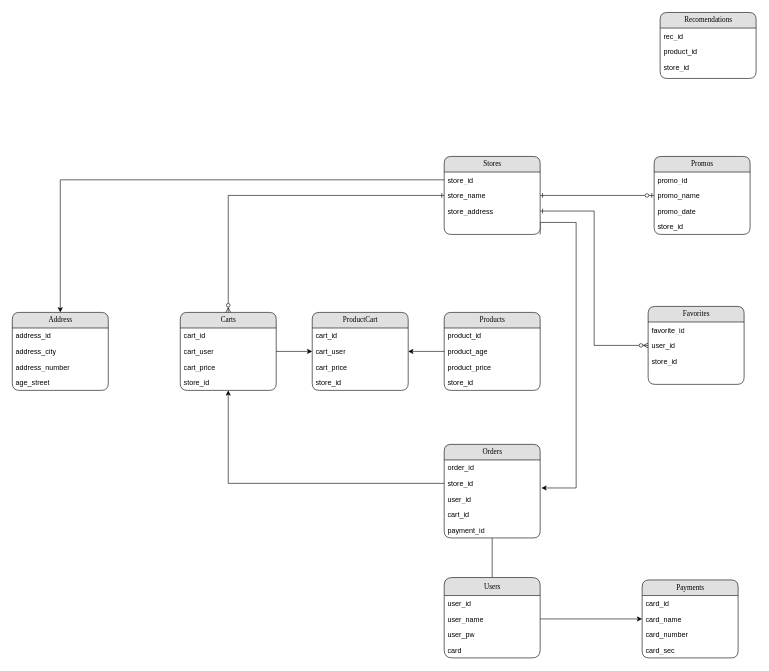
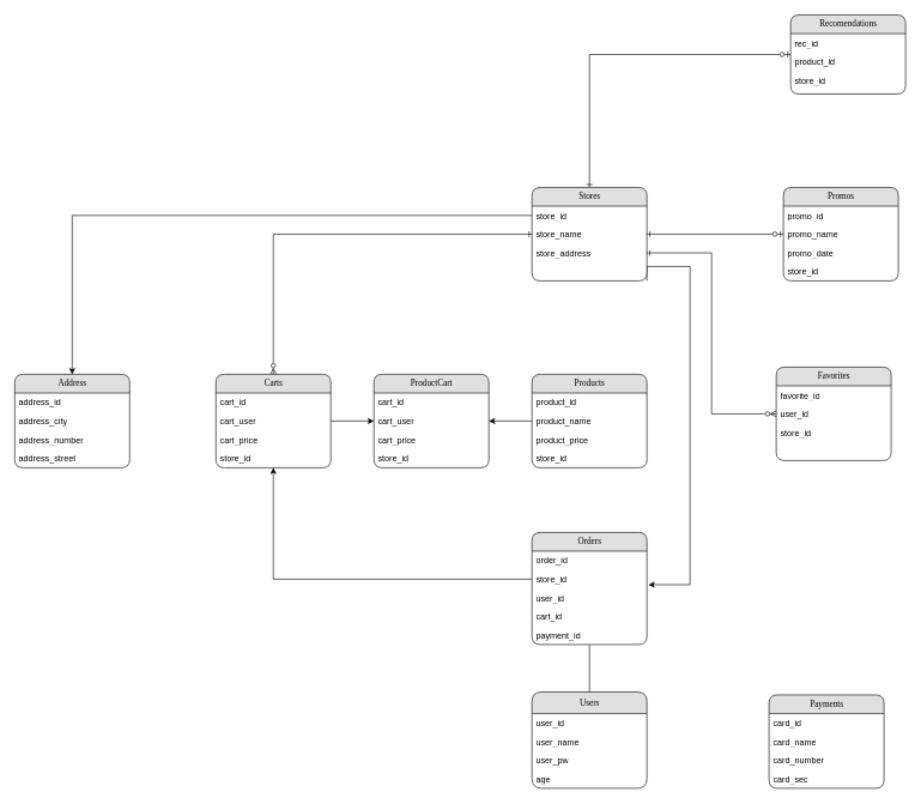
  <mxCell id="0" />
  <mxCell id="1" parent="0" />
  <mxCell id="2" style="edgeStyle=orthogonalEdgeStyle;rounded=0;orthogonalLoop=1;jettySize=auto;html=1;endArrow=none;" edge="1" parent="1" source="3" target="33"><mxGeometry relative="1" as="geometry" /></mxCell>
  <mxCell id="3" value="Users" style="swimlane;html=1;fontStyle=0;childLayout=stackLayout;horizontal=1;startSize=30;fillColor=#e0e0e0;horizontalStack=0;resizeParent=1;resizeLast=0;collapsible=1;marginBottom=0;swimlaneFillColor=#ffffff;align=center;rounded=1;shadow=0;comic=0;labelBackgroundColor=none;strokeWidth=1;fontFamily=Verdana;fontSize=12" vertex="1" parent="1"><mxGeometry x="740" y="962" width="160" height="134" as="geometry" /></mxCell>
  <mxCell id="4" value="user_id" style="text;html=1;strokeColor=none;fillColor=none;spacingLeft=4;spacingRight=4;whiteSpace=wrap;overflow=hidden;rotatable=0;points=[[0,0.5],[1,0.5]];portConstraint=eastwest;" vertex="1" parent="3"><mxGeometry y="30" width="160" height="26" as="geometry" /></mxCell>
  <mxCell id="5" value="user_name" style="text;html=1;strokeColor=none;fillColor=none;spacingLeft=4;spacingRight=4;whiteSpace=wrap;overflow=hidden;rotatable=0;points=[[0,0.5],[1,0.5]];portConstraint=eastwest;" vertex="1" parent="3"><mxGeometry y="56" width="160" height="26" as="geometry" /></mxCell>
  <mxCell id="6" value="user_pw" style="text;html=1;strokeColor=none;fillColor=none;spacingLeft=4;spacingRight=4;whiteSpace=wrap;overflow=hidden;rotatable=0;points=[[0,0.5],[1,0.5]];portConstraint=eastwest;" vertex="1" parent="3"><mxGeometry y="82" width="160" height="26" as="geometry" /></mxCell>
- <mxCell id="7" value="card" style="text;html=1;strokeColor=none;fillColor=none;spacingLeft=4;spacingRight=4;whiteSpace=wrap;overflow=hidden;rotatable=0;points=[[0,0.5],[1,0.5]];portConstraint=eastwest;" vertex="1" parent="3"><mxGeometry y="108" width="160" height="26" as="geometry" /></mxCell>
+ <mxCell id="7" value="age" style="text;html=1;strokeColor=none;fillColor=none;spacingLeft=4;spacingRight=4;whiteSpace=wrap;overflow=hidden;rotatable=0;points=[[0,0.5],[1,0.5]];portConstraint=eastwest;" vertex="1" parent="3"><mxGeometry y="108" width="160" height="26" as="geometry" /></mxCell>
  <mxCell id="8" style="edgeStyle=orthogonalEdgeStyle;rounded=0;orthogonalLoop=1;jettySize=auto;html=1;exitX=1;exitY=1;exitDx=0;exitDy=0;entryX=1.013;entryY=-0.204;entryDx=0;entryDy=0;entryPerimeter=0;" edge="1" parent="1" source="9" target="36"><mxGeometry relative="1" as="geometry"><Array as="points"><mxPoint x="900" y="370" /><mxPoint x="960" y="370" /><mxPoint x="960" y="813" /></Array></mxGeometry></mxCell>
  <mxCell id="9" value="Stores" style="swimlane;html=1;fontStyle=0;childLayout=stackLayout;horizontal=1;startSize=26;fillColor=#e0e0e0;horizontalStack=0;resizeParent=1;resizeLast=0;collapsible=1;marginBottom=0;swimlaneFillColor=#ffffff;align=center;rounded=1;shadow=0;comic=0;labelBackgroundColor=none;strokeWidth=1;fontFamily=Verdana;fontSize=12" vertex="1" parent="1"><mxGeometry x="740" y="260" width="160" height="130" as="geometry" /></mxCell>
  <mxCell id="10" value="store_id" style="text;html=1;strokeColor=none;fillColor=none;spacingLeft=4;spacingRight=4;whiteSpace=wrap;overflow=hidden;rotatable=0;points=[[0,0.5],[1,0.5]];portConstraint=eastwest;" vertex="1" parent="9"><mxGeometry y="26" width="160" height="26" as="geometry" /></mxCell>
  <mxCell id="11" value="store_name" style="text;html=1;strokeColor=none;fillColor=none;spacingLeft=4;spacingRight=4;whiteSpace=wrap;overflow=hidden;rotatable=0;points=[[0,0.5],[1,0.5]];portConstraint=eastwest;" vertex="1" parent="9"><mxGeometry y="52" width="160" height="26" as="geometry" /></mxCell>
  <mxCell id="12" value="store_address" style="text;html=1;strokeColor=none;fillColor=none;spacingLeft=4;spacingRight=4;whiteSpace=wrap;overflow=hidden;rotatable=0;points=[[0,0.5],[1,0.5]];portConstraint=eastwest;" vertex="1" parent="9"><mxGeometry y="78" width="160" height="26" as="geometry" /></mxCell>
  <mxCell id="13" value="&lt;div&gt;Address&lt;/div&gt;" style="swimlane;html=1;fontStyle=0;childLayout=stackLayout;horizontal=1;startSize=26;fillColor=#e0e0e0;horizontalStack=0;resizeParent=1;resizeLast=0;collapsible=1;marginBottom=0;swimlaneFillColor=#ffffff;align=center;rounded=1;shadow=0;comic=0;labelBackgroundColor=none;strokeWidth=1;fontFamily=Verdana;fontSize=12" vertex="1" parent="1"><mxGeometry x="20" y="520" width="160" height="130" as="geometry" /></mxCell>
  <mxCell id="14" value="address_id" style="text;html=1;strokeColor=none;fillColor=none;spacingLeft=4;spacingRight=4;whiteSpace=wrap;overflow=hidden;rotatable=0;points=[[0,0.5],[1,0.5]];portConstraint=eastwest;" vertex="1" parent="13"><mxGeometry y="26" width="160" height="26" as="geometry" /></mxCell>
  <mxCell id="15" value="address_city" style="text;html=1;strokeColor=none;fillColor=none;spacingLeft=4;spacingRight=4;whiteSpace=wrap;overflow=hidden;rotatable=0;points=[[0,0.5],[1,0.5]];portConstraint=eastwest;" vertex="1" parent="13"><mxGeometry y="52" width="160" height="26" as="geometry" /></mxCell>
  <mxCell id="16" value="address_number" style="text;html=1;strokeColor=none;fillColor=none;spacingLeft=4;spacingRight=4;whiteSpace=wrap;overflow=hidden;rotatable=0;points=[[0,0.5],[1,0.5]];portConstraint=eastwest;" vertex="1" parent="13"><mxGeometry y="78" width="160" height="26" as="geometry" /></mxCell>
- <mxCell id="17" value="age_street" style="text;html=1;strokeColor=none;fillColor=none;spacingLeft=4;spacingRight=4;whiteSpace=wrap;overflow=hidden;rotatable=0;points=[[0,0.5],[1,0.5]];portConstraint=eastwest;" vertex="1" parent="13"><mxGeometry y="104" width="160" height="26" as="geometry" /></mxCell>
+ <mxCell id="17" value="address_street" style="text;html=1;strokeColor=none;fillColor=none;spacingLeft=4;spacingRight=4;whiteSpace=wrap;overflow=hidden;rotatable=0;points=[[0,0.5],[1,0.5]];portConstraint=eastwest;" vertex="1" parent="13"><mxGeometry y="104" width="160" height="26" as="geometry" /></mxCell>
  <mxCell id="18" value="&lt;div&gt;Payments&lt;/div&gt;" style="swimlane;html=1;fontStyle=0;childLayout=stackLayout;horizontal=1;startSize=26;fillColor=#e0e0e0;horizontalStack=0;resizeParent=1;resizeLast=0;collapsible=1;marginBottom=0;swimlaneFillColor=#ffffff;align=center;rounded=1;shadow=0;comic=0;labelBackgroundColor=none;strokeWidth=1;fontFamily=Verdana;fontSize=12" vertex="1" parent="1"><mxGeometry x="1070" y="966" width="160" height="130" as="geometry" /></mxCell>
  <mxCell id="19" value="card_id" style="text;html=1;strokeColor=none;fillColor=none;spacingLeft=4;spacingRight=4;whiteSpace=wrap;overflow=hidden;rotatable=0;points=[[0,0.5],[1,0.5]];portConstraint=eastwest;" vertex="1" parent="18"><mxGeometry y="26" width="160" height="26" as="geometry" /></mxCell>
  <mxCell id="20" value="card_name" style="text;html=1;strokeColor=none;fillColor=none;spacingLeft=4;spacingRight=4;whiteSpace=wrap;overflow=hidden;rotatable=0;points=[[0,0.5],[1,0.5]];portConstraint=eastwest;" vertex="1" parent="18"><mxGeometry y="52" width="160" height="26" as="geometry" /></mxCell>
  <mxCell id="21" value="card_number" style="text;html=1;strokeColor=none;fillColor=none;spacingLeft=4;spacingRight=4;whiteSpace=wrap;overflow=hidden;rotatable=0;points=[[0,0.5],[1,0.5]];portConstraint=eastwest;" vertex="1" parent="18"><mxGeometry y="78" width="160" height="26" as="geometry" /></mxCell>
  <mxCell id="22" value="card_sec" style="text;html=1;strokeColor=none;fillColor=none;spacingLeft=4;spacingRight=4;whiteSpace=wrap;overflow=hidden;rotatable=0;points=[[0,0.5],[1,0.5]];portConstraint=eastwest;" vertex="1" parent="18"><mxGeometry y="104" width="160" height="26" as="geometry" /></mxCell>
  <mxCell id="23" value="Products" style="swimlane;html=1;fontStyle=0;childLayout=stackLayout;horizontal=1;startSize=26;fillColor=#e0e0e0;horizontalStack=0;resizeParent=1;resizeLast=0;collapsible=1;marginBottom=0;swimlaneFillColor=#ffffff;align=center;rounded=1;shadow=0;comic=0;labelBackgroundColor=none;strokeWidth=1;fontFamily=Verdana;fontSize=12" vertex="1" parent="1"><mxGeometry x="740" y="520" width="160" height="130" as="geometry" /></mxCell>
  <mxCell id="24" value="product_id" style="text;html=1;strokeColor=none;fillColor=none;spacingLeft=4;spacingRight=4;whiteSpace=wrap;overflow=hidden;rotatable=0;points=[[0,0.5],[1,0.5]];portConstraint=eastwest;" vertex="1" parent="23"><mxGeometry y="26" width="160" height="26" as="geometry" /></mxCell>
- <mxCell id="25" value="product_age" style="text;html=1;strokeColor=none;fillColor=none;spacingLeft=4;spacingRight=4;whiteSpace=wrap;overflow=hidden;rotatable=0;points=[[0,0.5],[1,0.5]];portConstraint=eastwest;" vertex="1" parent="23"><mxGeometry y="52" width="160" height="26" as="geometry" /></mxCell>
+ <mxCell id="25" value="product_name" style="text;html=1;strokeColor=none;fillColor=none;spacingLeft=4;spacingRight=4;whiteSpace=wrap;overflow=hidden;rotatable=0;points=[[0,0.5],[1,0.5]];portConstraint=eastwest;" vertex="1" parent="23"><mxGeometry y="52" width="160" height="26" as="geometry" /></mxCell>
  <mxCell id="26" value="product_price" style="text;html=1;strokeColor=none;fillColor=none;spacingLeft=4;spacingRight=4;whiteSpace=wrap;overflow=hidden;rotatable=0;points=[[0,0.5],[1,0.5]];portConstraint=eastwest;" vertex="1" parent="23"><mxGeometry y="78" width="160" height="26" as="geometry" /></mxCell>
  <mxCell id="27" value="store_id" style="text;html=1;strokeColor=none;fillColor=none;spacingLeft=4;spacingRight=4;whiteSpace=wrap;overflow=hidden;rotatable=0;points=[[0,0.5],[1,0.5]];portConstraint=eastwest;" vertex="1" parent="23"><mxGeometry y="104" width="160" height="26" as="geometry" /></mxCell>
  <mxCell id="28" value="Carts" style="swimlane;html=1;fontStyle=0;childLayout=stackLayout;horizontal=1;startSize=26;fillColor=#e0e0e0;horizontalStack=0;resizeParent=1;resizeLast=0;collapsible=1;marginBottom=0;swimlaneFillColor=#ffffff;align=center;rounded=1;shadow=0;comic=0;labelBackgroundColor=none;strokeWidth=1;fontFamily=Verdana;fontSize=12" vertex="1" parent="1"><mxGeometry x="300" y="520" width="160" height="130" as="geometry" /></mxCell>
  <mxCell id="29" value="cart_id" style="text;html=1;strokeColor=none;fillColor=none;spacingLeft=4;spacingRight=4;whiteSpace=wrap;overflow=hidden;rotatable=0;points=[[0,0.5],[1,0.5]];portConstraint=eastwest;" vertex="1" parent="28"><mxGeometry y="26" width="160" height="26" as="geometry" /></mxCell>
  <mxCell id="30" value="cart_user" style="text;html=1;strokeColor=none;fillColor=none;spacingLeft=4;spacingRight=4;whiteSpace=wrap;overflow=hidden;rotatable=0;points=[[0,0.5],[1,0.5]];portConstraint=eastwest;" vertex="1" parent="28"><mxGeometry y="52" width="160" height="26" as="geometry" /></mxCell>
  <mxCell id="31" value="cart_price" style="text;html=1;strokeColor=none;fillColor=none;spacingLeft=4;spacingRight=4;whiteSpace=wrap;overflow=hidden;rotatable=0;points=[[0,0.5],[1,0.5]];portConstraint=eastwest;" vertex="1" parent="28"><mxGeometry y="78" width="160" height="26" as="geometry" /></mxCell>
  <mxCell id="32" value="store_id" style="text;html=1;strokeColor=none;fillColor=none;spacingLeft=4;spacingRight=4;whiteSpace=wrap;overflow=hidden;rotatable=0;points=[[0,0.5],[1,0.5]];portConstraint=eastwest;" vertex="1" parent="28"><mxGeometry y="104" width="160" height="26" as="geometry" /></mxCell>
  <mxCell id="33" value="Orders" style="swimlane;html=1;fontStyle=0;childLayout=stackLayout;horizontal=1;startSize=26;fillColor=#e0e0e0;horizontalStack=0;resizeParent=1;resizeLast=0;collapsible=1;marginBottom=0;swimlaneFillColor=#ffffff;align=center;rounded=1;shadow=0;comic=0;labelBackgroundColor=none;strokeWidth=1;fontFamily=Verdana;fontSize=12" vertex="1" parent="1"><mxGeometry x="740" y="740" width="160" height="156" as="geometry" /></mxCell>
  <mxCell id="34" value="order_id" style="text;html=1;strokeColor=none;fillColor=none;spacingLeft=4;spacingRight=4;whiteSpace=wrap;overflow=hidden;rotatable=0;points=[[0,0.5],[1,0.5]];portConstraint=eastwest;" vertex="1" parent="33"><mxGeometry y="26" width="160" height="26" as="geometry" /></mxCell>
  <mxCell id="35" value="store_id" style="text;html=1;strokeColor=none;fillColor=none;spacingLeft=4;spacingRight=4;whiteSpace=wrap;overflow=hidden;rotatable=0;points=[[0,0.5],[1,0.5]];portConstraint=eastwest;" vertex="1" parent="33"><mxGeometry y="52" width="160" height="26" as="geometry" /></mxCell>
  <mxCell id="36" value="user_id" style="text;html=1;strokeColor=none;fillColor=none;spacingLeft=4;spacingRight=4;whiteSpace=wrap;overflow=hidden;rotatable=0;points=[[0,0.5],[1,0.5]];portConstraint=eastwest;" vertex="1" parent="33"><mxGeometry y="78" width="160" height="26" as="geometry" /></mxCell>
  <mxCell id="37" value="cart_id&lt;div&gt;&lt;br&gt;&lt;/div&gt;" style="text;html=1;strokeColor=none;fillColor=none;spacingLeft=4;spacingRight=4;whiteSpace=wrap;overflow=hidden;rotatable=0;points=[[0,0.5],[1,0.5]];portConstraint=eastwest;" vertex="1" parent="33"><mxGeometry y="104" width="160" height="26" as="geometry" /></mxCell>
  <mxCell id="38" value="payment_id" style="text;html=1;strokeColor=none;fillColor=none;spacingLeft=4;spacingRight=4;whiteSpace=wrap;overflow=hidden;rotatable=0;points=[[0,0.5],[1,0.5]];portConstraint=eastwest;" vertex="1" parent="33"><mxGeometry y="130" width="160" height="26" as="geometry" /></mxCell>
  <mxCell id="39" value="Favorites" style="swimlane;html=1;fontStyle=0;childLayout=stackLayout;horizontal=1;startSize=26;fillColor=#e0e0e0;horizontalStack=0;resizeParent=1;resizeLast=0;collapsible=1;marginBottom=0;swimlaneFillColor=#ffffff;align=center;rounded=1;shadow=0;comic=0;labelBackgroundColor=none;strokeWidth=1;fontFamily=Verdana;fontSize=12" vertex="1" parent="1"><mxGeometry x="1080" y="510" width="160" height="130" as="geometry" /></mxCell>
  <mxCell id="40" value="favorite_id" style="text;html=1;strokeColor=none;fillColor=none;spacingLeft=4;spacingRight=4;whiteSpace=wrap;overflow=hidden;rotatable=0;points=[[0,0.5],[1,0.5]];portConstraint=eastwest;" vertex="1" parent="39"><mxGeometry y="26" width="160" height="26" as="geometry" /></mxCell>
  <mxCell id="41" value="user_id" style="text;html=1;strokeColor=none;fillColor=none;spacingLeft=4;spacingRight=4;whiteSpace=wrap;overflow=hidden;rotatable=0;points=[[0,0.5],[1,0.5]];portConstraint=eastwest;" vertex="1" parent="39"><mxGeometry y="52" width="160" height="26" as="geometry" /></mxCell>
  <mxCell id="42" value="store_id" style="text;html=1;strokeColor=none;fillColor=none;spacingLeft=4;spacingRight=4;whiteSpace=wrap;overflow=hidden;rotatable=0;points=[[0,0.5],[1,0.5]];portConstraint=eastwest;" vertex="1" parent="39"><mxGeometry y="78" width="160" height="26" as="geometry" /></mxCell>
+ <mxCell id="43" style="edgeStyle=orthogonalEdgeStyle;rounded=0;orthogonalLoop=1;jettySize=auto;html=1;endArrow=ERone;endFill=0;startArrow=ERzeroToOne;startFill=0;" edge="1" parent="1" source="44" target="9"><mxGeometry relative="1" as="geometry" /></mxCell>
  <mxCell id="44" value="Recomendations" style="swimlane;html=1;fontStyle=0;childLayout=stackLayout;horizontal=1;startSize=26;fillColor=#e0e0e0;horizontalStack=0;resizeParent=1;resizeLast=0;collapsible=1;marginBottom=0;swimlaneFillColor=#ffffff;align=center;rounded=1;shadow=0;comic=0;labelBackgroundColor=none;strokeWidth=1;fontFamily=Verdana;fontSize=12" vertex="1" parent="1"><mxGeometry x="1100" y="20" width="160" height="110" as="geometry" /></mxCell>
  <mxCell id="45" value="rec_id" style="text;html=1;strokeColor=none;fillColor=none;spacingLeft=4;spacingRight=4;whiteSpace=wrap;overflow=hidden;rotatable=0;points=[[0,0.5],[1,0.5]];portConstraint=eastwest;" vertex="1" parent="44"><mxGeometry y="26" width="160" height="26" as="geometry" /></mxCell>
  <mxCell id="46" value="product_id" style="text;html=1;strokeColor=none;fillColor=none;spacingLeft=4;spacingRight=4;whiteSpace=wrap;overflow=hidden;rotatable=0;points=[[0,0.5],[1,0.5]];portConstraint=eastwest;" vertex="1" parent="44"><mxGeometry y="52" width="160" height="26" as="geometry" /></mxCell>
  <mxCell id="47" value="store_id" style="text;html=1;strokeColor=none;fillColor=none;spacingLeft=4;spacingRight=4;whiteSpace=wrap;overflow=hidden;rotatable=0;points=[[0,0.5],[1,0.5]];portConstraint=eastwest;" vertex="1" parent="44"><mxGeometry y="78" width="160" height="26" as="geometry" /></mxCell>
  <mxCell id="48" value="Promos" style="swimlane;html=1;fontStyle=0;childLayout=stackLayout;horizontal=1;startSize=26;fillColor=#e0e0e0;horizontalStack=0;resizeParent=1;resizeLast=0;collapsible=1;marginBottom=0;swimlaneFillColor=#ffffff;align=center;rounded=1;shadow=0;comic=0;labelBackgroundColor=none;strokeWidth=1;fontFamily=Verdana;fontSize=12" vertex="1" parent="1"><mxGeometry x="1090" y="260" width="160" height="130" as="geometry" /></mxCell>
  <mxCell id="49" value="promo_id" style="text;html=1;strokeColor=none;fillColor=none;spacingLeft=4;spacingRight=4;whiteSpace=wrap;overflow=hidden;rotatable=0;points=[[0,0.5],[1,0.5]];portConstraint=eastwest;" vertex="1" parent="48"><mxGeometry y="26" width="160" height="26" as="geometry" /></mxCell>
  <mxCell id="50" value="promo_name" style="text;html=1;strokeColor=none;fillColor=none;spacingLeft=4;spacingRight=4;whiteSpace=wrap;overflow=hidden;rotatable=0;points=[[0,0.5],[1,0.5]];portConstraint=eastwest;" vertex="1" parent="48"><mxGeometry y="52" width="160" height="26" as="geometry" /></mxCell>
  <mxCell id="51" value="promo_date" style="text;html=1;strokeColor=none;fillColor=none;spacingLeft=4;spacingRight=4;whiteSpace=wrap;overflow=hidden;rotatable=0;points=[[0,0.5],[1,0.5]];portConstraint=eastwest;" vertex="1" parent="48"><mxGeometry y="78" width="160" height="26" as="geometry" /></mxCell>
  <mxCell id="52" value="store_id" style="text;html=1;strokeColor=none;fillColor=none;spacingLeft=4;spacingRight=4;whiteSpace=wrap;overflow=hidden;rotatable=0;points=[[0,0.5],[1,0.5]];portConstraint=eastwest;" vertex="1" parent="48"><mxGeometry y="104" width="160" height="26" as="geometry" /></mxCell>
  <mxCell id="53" style="edgeStyle=orthogonalEdgeStyle;rounded=0;orthogonalLoop=1;jettySize=auto;html=1;exitX=0;exitY=0.5;exitDx=0;exitDy=0;endArrow=ERzeroToMany;endFill=0;startArrow=ERone;startFill=0;" edge="1" parent="1" source="11" target="28"><mxGeometry relative="1" as="geometry" /></mxCell>
  <mxCell id="54" value="ProductCart" style="swimlane;html=1;fontStyle=0;childLayout=stackLayout;horizontal=1;startSize=26;fillColor=#e0e0e0;horizontalStack=0;resizeParent=1;resizeLast=0;collapsible=1;marginBottom=0;swimlaneFillColor=#ffffff;align=center;rounded=1;shadow=0;comic=0;labelBackgroundColor=none;strokeWidth=1;fontFamily=Verdana;fontSize=12" vertex="1" parent="1"><mxGeometry x="520" y="520" width="160" height="130" as="geometry" /></mxCell>
  <mxCell id="55" value="cart_id" style="text;html=1;strokeColor=none;fillColor=none;spacingLeft=4;spacingRight=4;whiteSpace=wrap;overflow=hidden;rotatable=0;points=[[0,0.5],[1,0.5]];portConstraint=eastwest;" vertex="1" parent="54"><mxGeometry y="26" width="160" height="26" as="geometry" /></mxCell>
  <mxCell id="56" value="cart_user" style="text;html=1;strokeColor=none;fillColor=none;spacingLeft=4;spacingRight=4;whiteSpace=wrap;overflow=hidden;rotatable=0;points=[[0,0.5],[1,0.5]];portConstraint=eastwest;" vertex="1" parent="54"><mxGeometry y="52" width="160" height="26" as="geometry" /></mxCell>
  <mxCell id="57" value="cart_price" style="text;html=1;strokeColor=none;fillColor=none;spacingLeft=4;spacingRight=4;whiteSpace=wrap;overflow=hidden;rotatable=0;points=[[0,0.5],[1,0.5]];portConstraint=eastwest;" vertex="1" parent="54"><mxGeometry y="78" width="160" height="26" as="geometry" /></mxCell>
  <mxCell id="58" value="store_id" style="text;html=1;strokeColor=none;fillColor=none;spacingLeft=4;spacingRight=4;whiteSpace=wrap;overflow=hidden;rotatable=0;points=[[0,0.5],[1,0.5]];portConstraint=eastwest;" vertex="1" parent="54"><mxGeometry y="104" width="160" height="26" as="geometry" /></mxCell>
  <mxCell id="59" style="edgeStyle=orthogonalEdgeStyle;rounded=0;orthogonalLoop=1;jettySize=auto;html=1;exitX=0;exitY=0.5;exitDx=0;exitDy=0;entryX=1;entryY=0.5;entryDx=0;entryDy=0;" edge="1" parent="1" source="25" target="56"><mxGeometry relative="1" as="geometry" /></mxCell>
  <mxCell id="60" style="edgeStyle=orthogonalEdgeStyle;rounded=0;orthogonalLoop=1;jettySize=auto;html=1;exitX=1;exitY=0.5;exitDx=0;exitDy=0;entryX=0;entryY=0.5;entryDx=0;entryDy=0;" edge="1" parent="1" source="30" target="56"><mxGeometry relative="1" as="geometry" /></mxCell>
  <mxCell id="61" style="edgeStyle=orthogonalEdgeStyle;rounded=0;orthogonalLoop=1;jettySize=auto;html=1;exitX=0;exitY=0.5;exitDx=0;exitDy=0;" edge="1" parent="1" source="10" target="13"><mxGeometry relative="1" as="geometry" /></mxCell>
  <mxCell id="62" style="edgeStyle=orthogonalEdgeStyle;rounded=0;orthogonalLoop=1;jettySize=auto;html=1;exitX=0;exitY=0.5;exitDx=0;exitDy=0;entryX=1;entryY=0.5;entryDx=0;entryDy=0;endArrow=ERone;endFill=0;startArrow=ERzeroToOne;startFill=0;" edge="1" parent="1" source="50" target="11"><mxGeometry relative="1" as="geometry" /></mxCell>
  <mxCell id="63" style="edgeStyle=orthogonalEdgeStyle;rounded=0;orthogonalLoop=1;jettySize=auto;html=1;exitX=1;exitY=0.5;exitDx=0;exitDy=0;entryX=0;entryY=0.5;entryDx=0;entryDy=0;endArrow=ERzeroToMany;endFill=0;startArrow=ERone;startFill=0;" edge="1" parent="1" source="12" target="41"><mxGeometry relative="1" as="geometry" /></mxCell>
- <mxCell id="64" style="edgeStyle=orthogonalEdgeStyle;rounded=0;orthogonalLoop=1;jettySize=auto;html=1;" edge="1" parent="1" source="5" target="18"><mxGeometry relative="1" as="geometry" /></mxCell>
  <mxCell id="65" style="edgeStyle=orthogonalEdgeStyle;rounded=0;orthogonalLoop=1;jettySize=auto;html=1;" edge="1" parent="1" source="35" target="28"><mxGeometry relative="1" as="geometry" /></mxCell>
